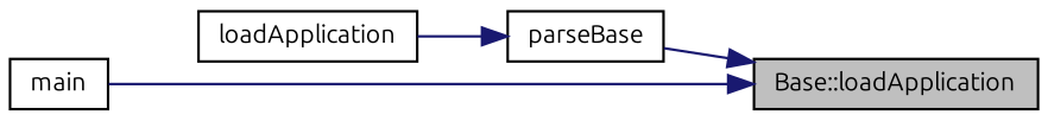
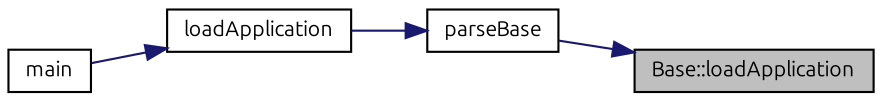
  digraph {
    fontname=Ubuntu
    rankdir=RL
    node [color=black fillcolor=white fontname=Ubuntu fontsize=10 shape=record style=filled]
    edge [color=midnightblue dir=back fontname=Ubuntu fontsize=10 labelfontname=Helvetica labelfontsize=10 style=solid]
    n1 [fillcolor=grey75 fontcolor=black height=0.2 label="Base::loadApplication" width=0.4]
    n2 [height=0.2 label=parseBase width=0.4]
    n3 [height=0.2 label=loadApplication width=0.4]
    n4 [height=0.2 label=main width=0.4]
    n1 -> n2
    n2 -> n3
-   n1 -> n4
+   n3 -> n4
  }
